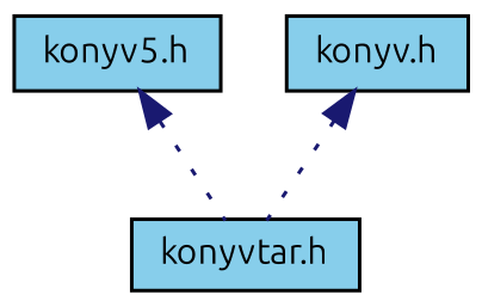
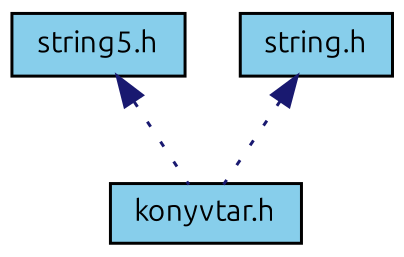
  digraph {
    fontname=Ubuntu
    node [color=black fillcolor=skyblue fontname=Ubuntu fontsize=10 shape=record style=filled]
    edge [color=midnightblue dir=back fontname=Ubuntu fontsize=10 labelfontname=Helvetica labelfontsize=10 style=dotted]
-   n1 [fontcolor=black height=0.2 label="konyv5.h" width=0.4]
+   n1 [fontcolor=black height=0.2 label="string5.h" width=0.4]
    n2 [height=0.2 label="konyvtar.h" width=0.4]
-   n3 [height=0.2 label="konyv.h" width=0.4]
+   n3 [height=0.2 label="string.h" width=0.4]
    n1 -> n2
    n3 -> n2
  }
